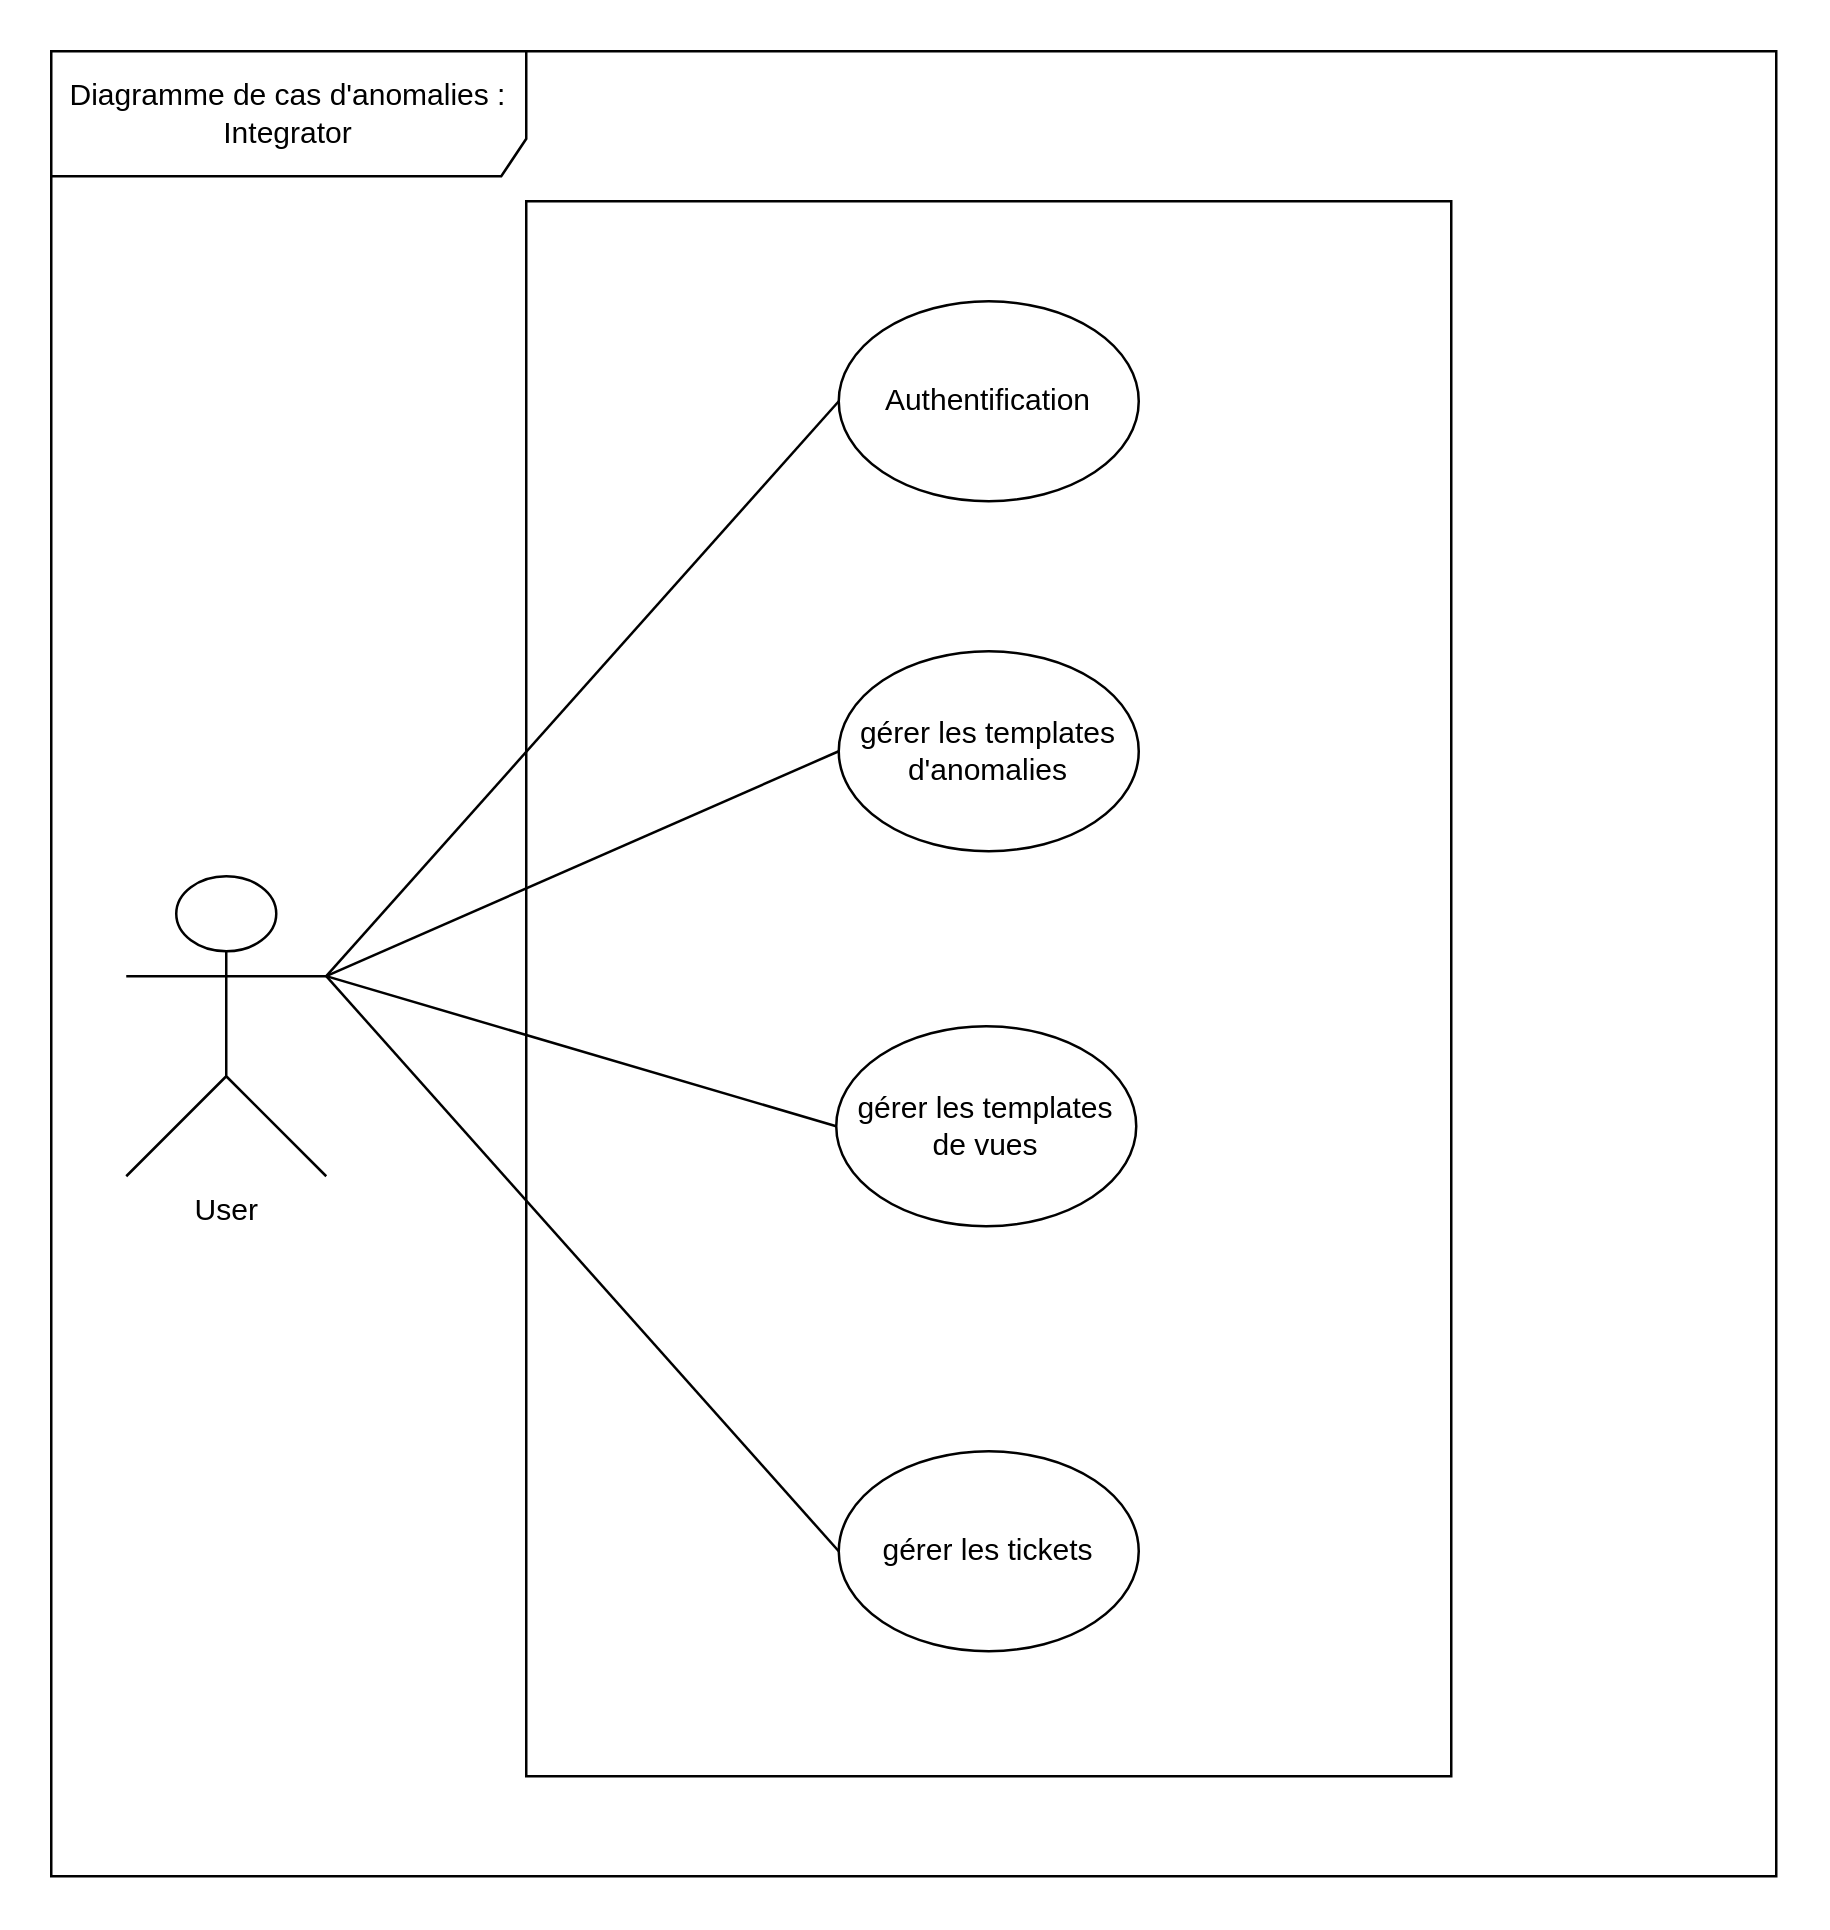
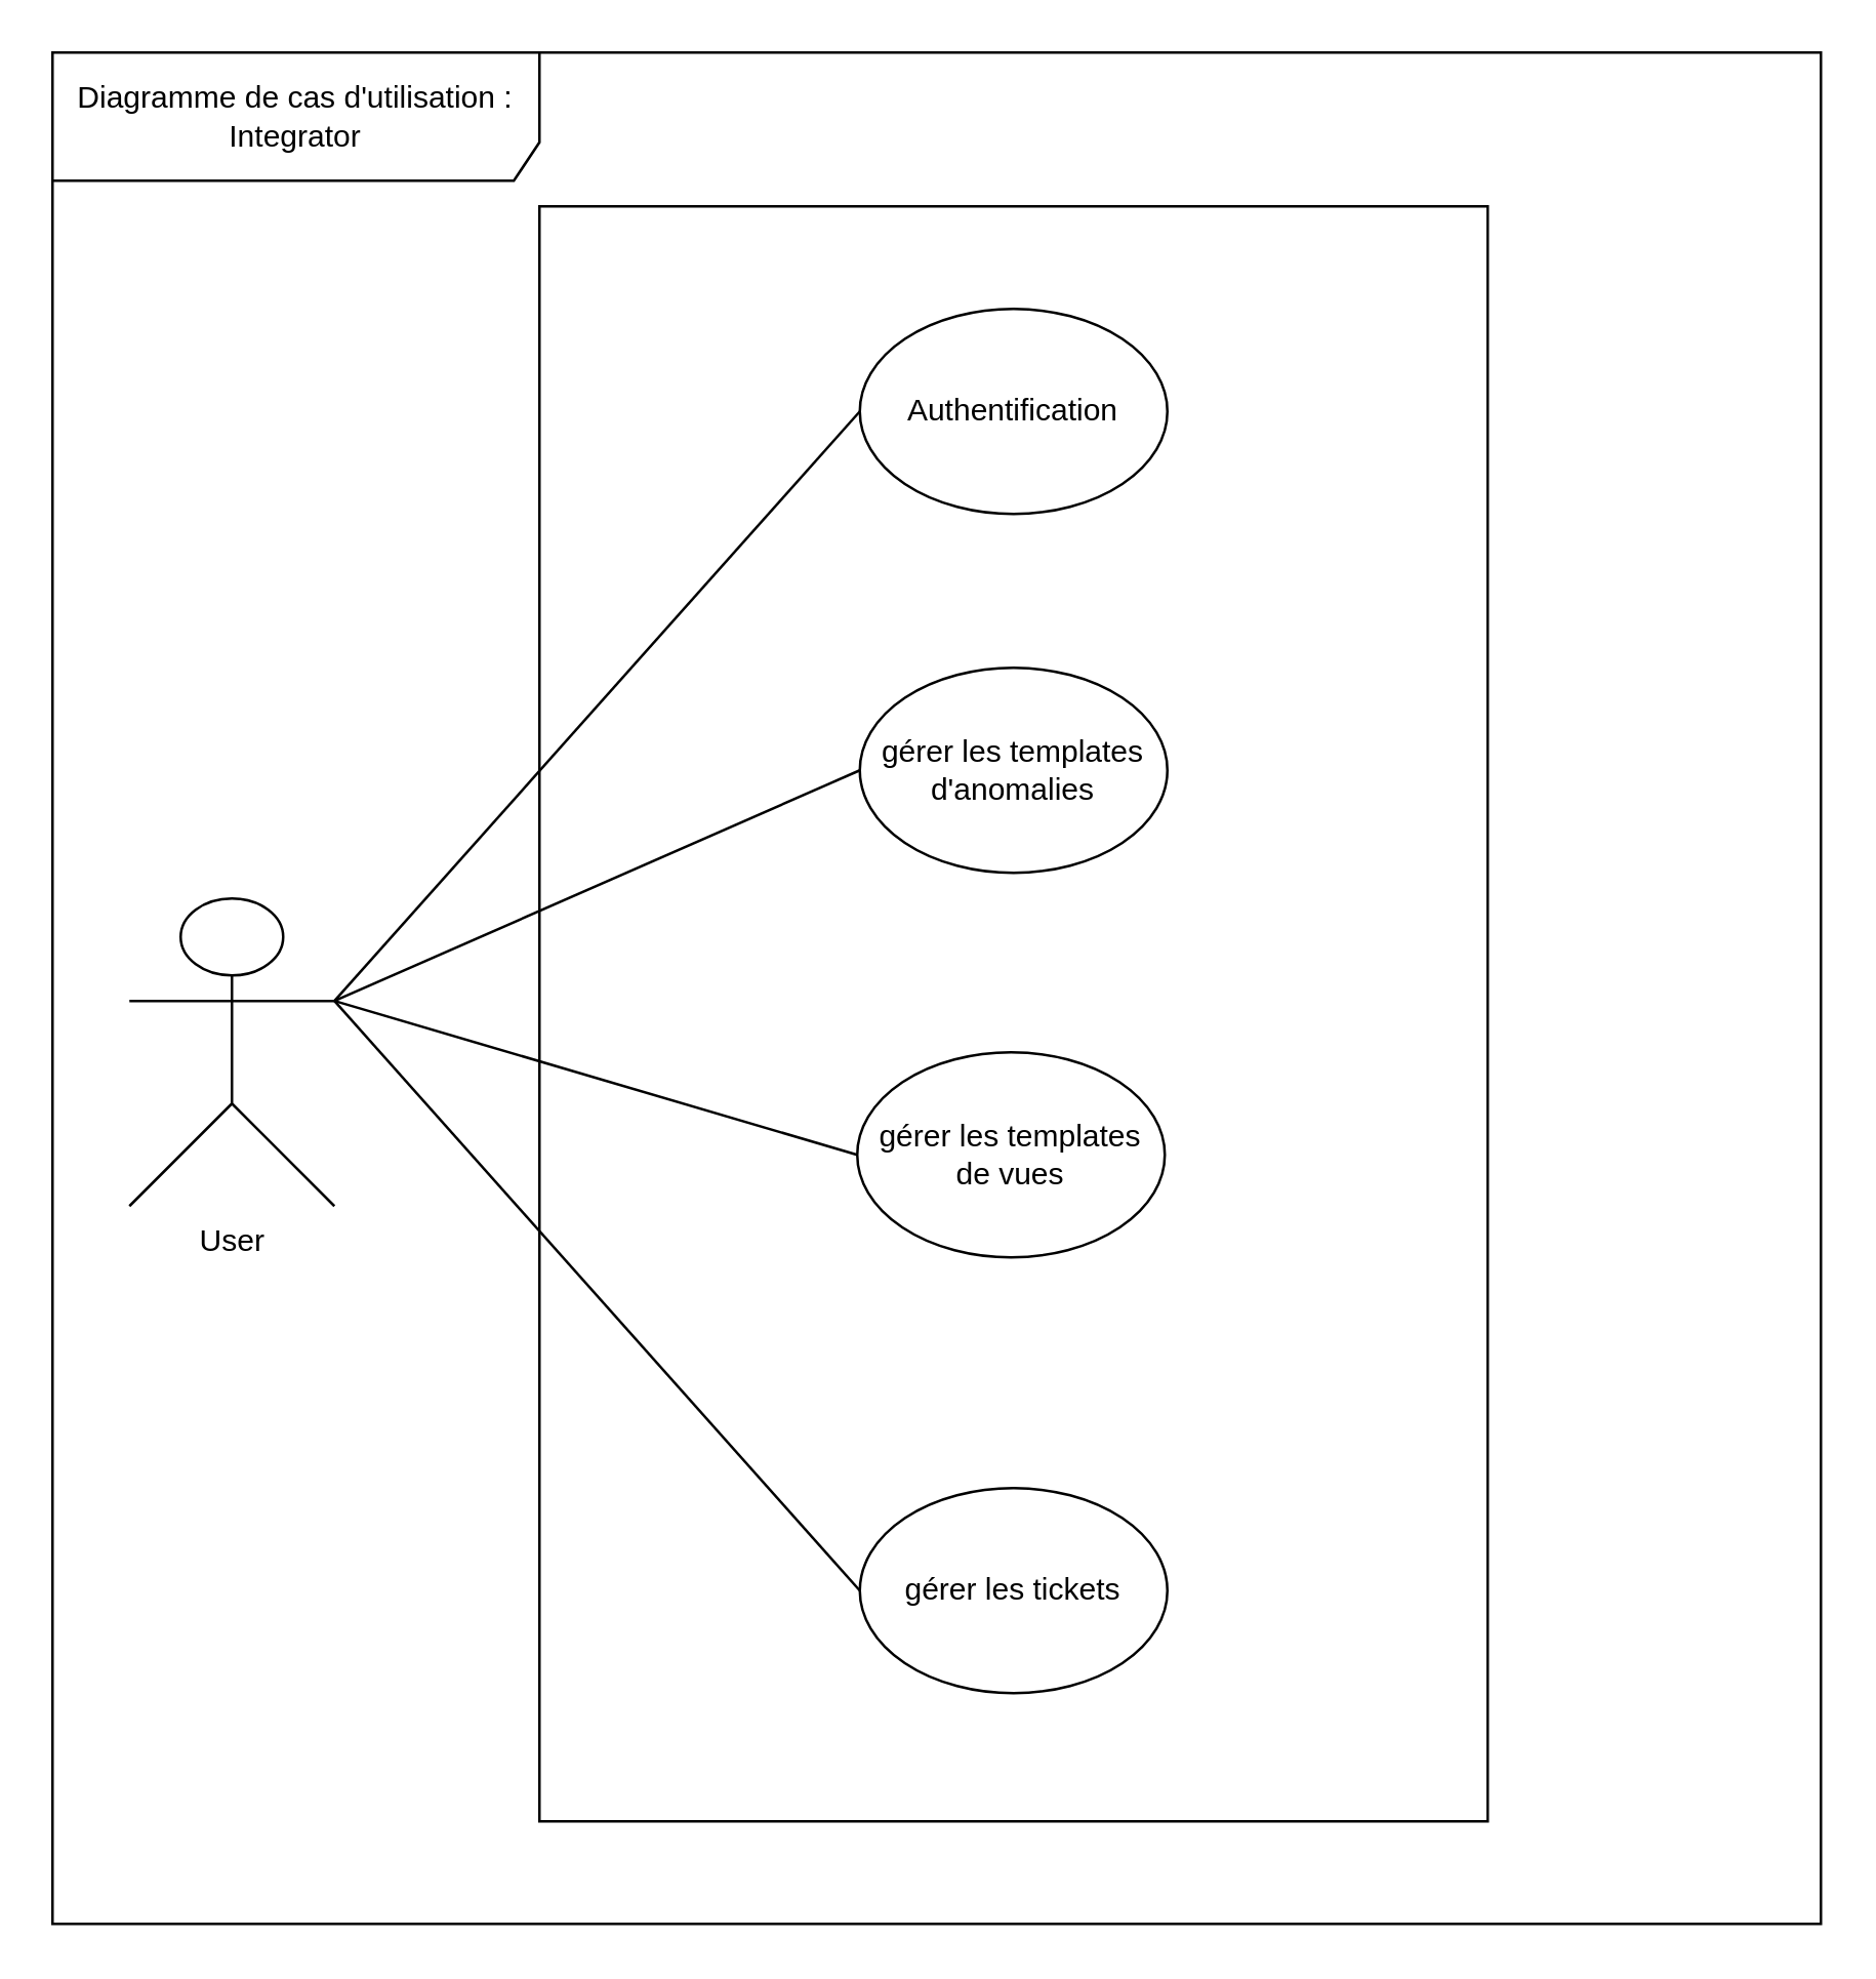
  <mxCell id="0" />
  <mxCell id="1" parent="0" />
  <mxCell id="2" value="User" style="shape=umlActor;verticalLabelPosition=bottom;verticalAlign=top;html=1;outlineConnect=0;" vertex="1" parent="1"><mxGeometry x="50" y="350" width="80" height="120" as="geometry" /></mxCell>
  <mxCell id="3" value="" style="rounded=0;whiteSpace=wrap;html=1;" vertex="1" parent="1"><mxGeometry x="210" y="80" width="370" height="630" as="geometry" /></mxCell>
  <mxCell id="4" value="Authentification" style="ellipse;whiteSpace=wrap;html=1;" vertex="1" parent="1"><mxGeometry x="335" y="120" width="120" height="80" as="geometry" /></mxCell>
  <mxCell id="5" value="" style="endArrow=none;html=1;rounded=0;entryX=0;entryY=0.5;entryDx=0;entryDy=0;exitX=1;exitY=0.333;exitDx=0;exitDy=0;exitPerimeter=0;" edge="1" parent="1" source="2" target="4"><mxGeometry width="50" height="50" relative="1" as="geometry"><mxPoint x="160" y="410" as="sourcePoint" /><mxPoint x="420" y="360" as="targetPoint" /></mxGeometry></mxCell>
  <mxCell id="6" value="" style="endArrow=none;html=1;rounded=0;entryX=0;entryY=0.5;entryDx=0;entryDy=0;exitX=1;exitY=0.333;exitDx=0;exitDy=0;exitPerimeter=0;" edge="1" parent="1" source="2" target="7"><mxGeometry width="50" height="50" relative="1" as="geometry"><mxPoint x="370" y="410" as="sourcePoint" /><mxPoint x="335" y="300" as="targetPoint" /></mxGeometry></mxCell>
  <mxCell id="7" value="gérer les templates d'anomalies" style="ellipse;whiteSpace=wrap;html=1;" vertex="1" parent="1"><mxGeometry x="335" y="260" width="120" height="80" as="geometry" /></mxCell>
  <mxCell id="8" value="gérer les templates de vues" style="ellipse;whiteSpace=wrap;html=1;" vertex="1" parent="1"><mxGeometry x="334" y="410" width="120" height="80" as="geometry" /></mxCell>
  <mxCell id="9" value="gérer les tickets" style="ellipse;whiteSpace=wrap;html=1;" vertex="1" parent="1"><mxGeometry x="335" y="580" width="120" height="80" as="geometry" /></mxCell>
  <mxCell id="10" value="" style="endArrow=none;html=1;rounded=0;exitX=1;exitY=0.333;exitDx=0;exitDy=0;exitPerimeter=0;entryX=0;entryY=0.5;entryDx=0;entryDy=0;" edge="1" parent="1" source="2" target="8"><mxGeometry width="50" height="50" relative="1" as="geometry"><mxPoint x="370" y="510" as="sourcePoint" /><mxPoint x="420" y="460" as="targetPoint" /></mxGeometry></mxCell>
  <mxCell id="11" value="" style="endArrow=none;html=1;rounded=0;exitX=1;exitY=0.333;exitDx=0;exitDy=0;exitPerimeter=0;entryX=0;entryY=0.5;entryDx=0;entryDy=0;" edge="1" parent="1" source="2" target="9"><mxGeometry width="50" height="50" relative="1" as="geometry"><mxPoint x="370" y="510" as="sourcePoint" /><mxPoint x="420" y="460" as="targetPoint" /></mxGeometry></mxCell>
- <mxCell id="12" value="Diagramme de cas d'anomalies : Integrator" style="shape=umlFrame;whiteSpace=wrap;html=1;pointerEvents=0;recursiveResize=0;container=1;collapsible=0;width=190;height=50;" vertex="1" parent="1"><mxGeometry x="20" y="20" width="690" height="730" as="geometry" /></mxCell>
+ <mxCell id="12" value="Diagramme de cas d'utilisation : Integrator" style="shape=umlFrame;whiteSpace=wrap;html=1;pointerEvents=0;recursiveResize=0;container=1;collapsible=0;width=190;height=50;" vertex="1" parent="1"><mxGeometry x="20" y="20" width="690" height="730" as="geometry" /></mxCell>
